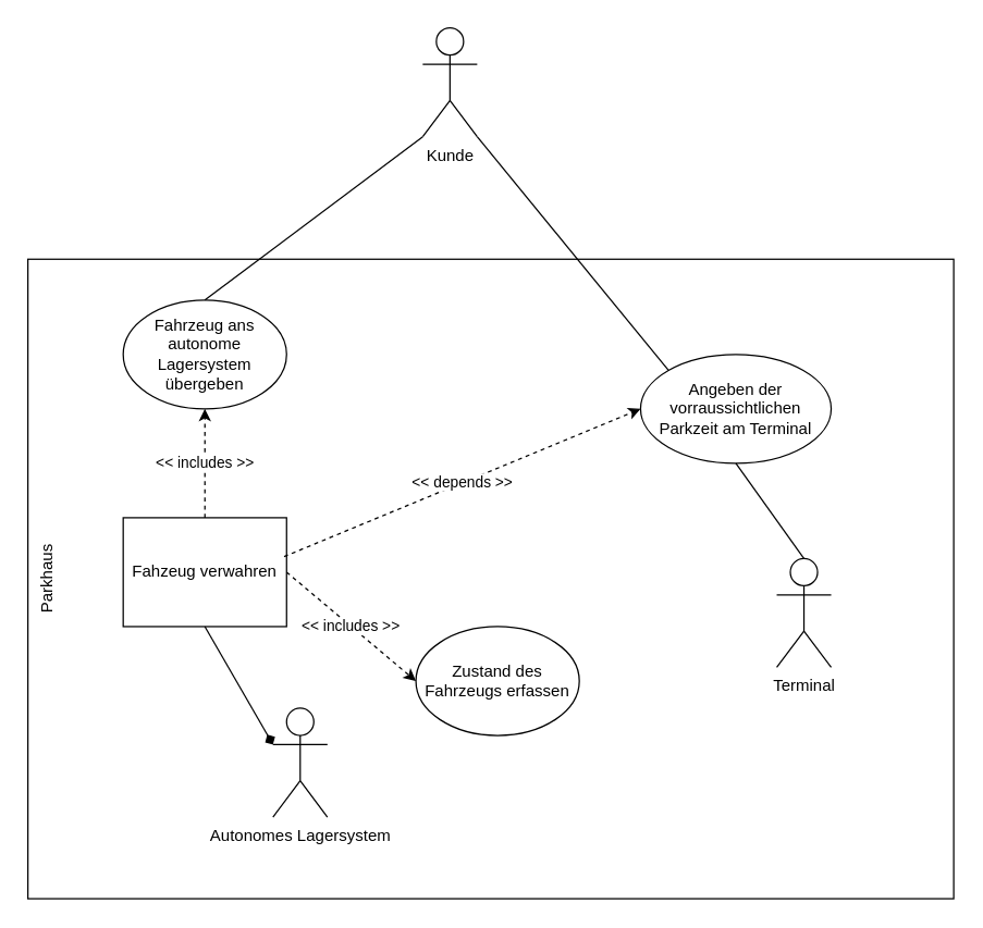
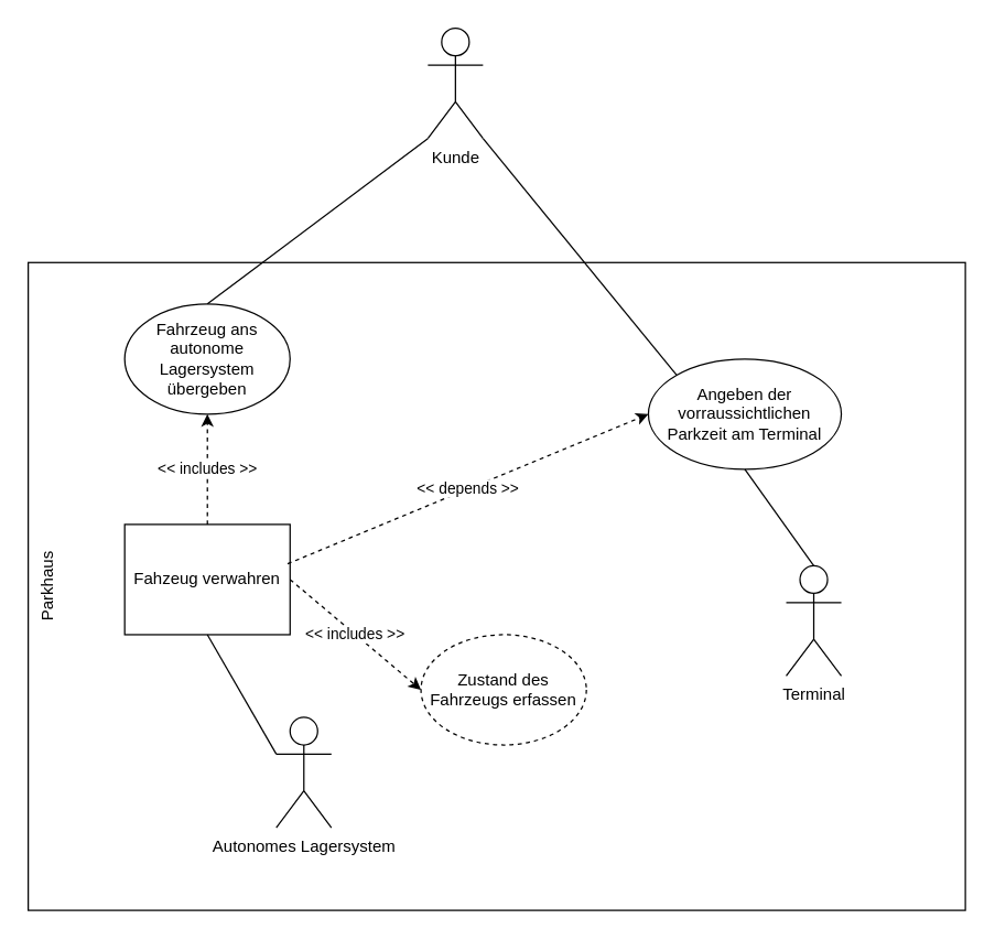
  <mxCell id="0" />
  <mxCell id="1" parent="0" />
  <mxCell id="2" value="Kunde" style="shape=umlActor;verticalLabelPosition=bottom;verticalAlign=top;html=1;outlineConnect=0;" vertex="1" parent="1"><mxGeometry x="310" y="20" width="40" height="80" as="geometry" /></mxCell>
  <mxCell id="3" value="Parkhaus" style="rounded=0;fillColor=none;verticalAlign=top;align=center;html=1;whiteSpace=wrap;labelBorderColor=none;labelBackgroundColor=none;horizontal=0;" vertex="1" parent="1"><mxGeometry x="20" y="190" width="680" height="470" as="geometry" /></mxCell>
  <mxCell id="4" value="Fahrzeug ans autonome Lagersystem übergeben" style="ellipse;whiteSpace=wrap;html=1;labelBackgroundColor=none;labelBorderColor=none;fillColor=none;" vertex="1" parent="1"><mxGeometry x="90" y="220" width="120" height="80" as="geometry" /></mxCell>
  <mxCell id="5" value="" style="endArrow=none;html=1;rounded=0;exitX=0.5;exitY=0;exitDx=0;exitDy=0;" edge="1" parent="1" source="4"><mxGeometry width="50" height="50" relative="1" as="geometry"><mxPoint x="210" y="190" as="sourcePoint" /><mxPoint x="310" y="100" as="targetPoint" /></mxGeometry></mxCell>
  <mxCell id="6" value="Fahzeug verwahren" style="whiteSpace=wrap;html=1;labelBackgroundColor=none;labelBorderColor=none;fillColor=none;rounded=0;" vertex="1" parent="1"><mxGeometry x="90" y="380" width="120" height="80" as="geometry" /></mxCell>
  <mxCell id="7" value="&amp;lt;&amp;lt; includes &amp;gt;&amp;gt;" style="endArrow=classic;html=1;rounded=0;exitX=0.5;exitY=0;exitDx=0;exitDy=0;entryX=0.5;entryY=1;entryDx=0;entryDy=0;dashed=1;" edge="1" parent="1" source="6" target="4"><mxGeometry width="50" height="50" relative="1" as="geometry"><mxPoint x="300" y="310" as="sourcePoint" /><mxPoint x="350" y="260" as="targetPoint" /></mxGeometry></mxCell>
  <mxCell id="8" value="Autonomes Lagersystem" style="shape=umlActor;verticalLabelPosition=bottom;verticalAlign=top;html=1;outlineConnect=0;" vertex="1" parent="1"><mxGeometry x="200" y="520" width="40" height="80" as="geometry" /></mxCell>
- <mxCell id="9" value="" style="endArrow=diamond;html=1;rounded=0;exitX=0.5;exitY=1;exitDx=0;exitDy=0;entryX=0;entryY=0.333;entryDx=0;entryDy=0;entryPerimeter=0;" edge="1" parent="1" source="6" target="8"><mxGeometry width="50" height="50" relative="1" as="geometry"><mxPoint x="110" y="610" as="sourcePoint" /><mxPoint x="160" y="560" as="targetPoint" /></mxGeometry></mxCell>
+ <mxCell id="9" value="" style="endArrow=none;html=1;rounded=0;exitX=0.5;exitY=1;exitDx=0;exitDy=0;entryX=0;entryY=0.333;entryDx=0;entryDy=0;entryPerimeter=0;" edge="1" parent="1" source="6" target="8"><mxGeometry width="50" height="50" relative="1" as="geometry"><mxPoint x="110" y="610" as="sourcePoint" /><mxPoint x="160" y="560" as="targetPoint" /></mxGeometry></mxCell>
  <mxCell id="10" value="Angeben der vorraussichtlichen Parkzeit am Terminal" style="ellipse;whiteSpace=wrap;html=1;labelBackgroundColor=none;labelBorderColor=none;fillColor=none;" vertex="1" parent="1"><mxGeometry x="470" y="260" width="140" height="80" as="geometry" /></mxCell>
  <mxCell id="11" value="" style="endArrow=none;html=1;rounded=0;exitX=0;exitY=0;exitDx=0;exitDy=0;entryX=1;entryY=1;entryDx=0;entryDy=0;entryPerimeter=0;" edge="1" parent="1" source="10" target="2"><mxGeometry width="50" height="50" relative="1" as="geometry"><mxPoint x="270" y="320" as="sourcePoint" /><mxPoint x="430" y="200" as="targetPoint" /></mxGeometry></mxCell>
  <mxCell id="12" value="Terminal" style="shape=umlActor;verticalLabelPosition=bottom;verticalAlign=top;html=1;outlineConnect=0;" vertex="1" parent="1"><mxGeometry x="570" y="410" width="40" height="80" as="geometry" /></mxCell>
  <mxCell id="13" value="" style="endArrow=none;html=1;rounded=0;exitX=0.5;exitY=0;exitDx=0;exitDy=0;entryX=0.5;entryY=1;entryDx=0;entryDy=0;exitPerimeter=0;" edge="1" parent="1" source="12" target="10"><mxGeometry width="50" height="50" relative="1" as="geometry"><mxPoint x="500.69" y="281.609" as="sourcePoint" /><mxPoint x="360" y="110" as="targetPoint" /><Array as="points" /></mxGeometry></mxCell>
- <mxCell id="14" value="Zustand des Fahrzeugs erfassen" style="ellipse;whiteSpace=wrap;html=1;labelBackgroundColor=none;labelBorderColor=none;fillColor=none;" vertex="1" parent="1"><mxGeometry x="305" y="460" width="120" height="80" as="geometry" /></mxCell>
+ <mxCell id="14" value="Zustand des Fahrzeugs erfassen" style="ellipse;whiteSpace=wrap;html=1;labelBackgroundColor=none;labelBorderColor=none;fillColor=none;dashed=1;" vertex="1" parent="1"><mxGeometry x="305" y="460" width="120" height="80" as="geometry" /></mxCell>
  <mxCell id="15" value="&amp;lt;&amp;lt; includes &amp;gt;&amp;gt;" style="endArrow=classic;html=1;rounded=0;exitX=1;exitY=0.5;exitDx=0;exitDy=0;entryX=0;entryY=0.5;entryDx=0;entryDy=0;dashed=1;" edge="1" parent="1" source="6" target="14"><mxGeometry width="50" height="50" relative="1" as="geometry"><mxPoint x="290" y="400" as="sourcePoint" /><mxPoint x="290" y="320" as="targetPoint" /></mxGeometry></mxCell>
  <mxCell id="16" value="&amp;lt;&amp;lt; depends &amp;gt;&amp;gt;" style="endArrow=classic;html=1;rounded=0;exitX=0.985;exitY=0.357;exitDx=0;exitDy=0;entryX=0;entryY=0.5;entryDx=0;entryDy=0;dashed=1;exitPerimeter=0;" edge="1" parent="1" source="6" target="10"><mxGeometry width="50" height="50" relative="1" as="geometry"><mxPoint x="270" y="370" as="sourcePoint" /><mxPoint x="270" y="290" as="targetPoint" /></mxGeometry></mxCell>
